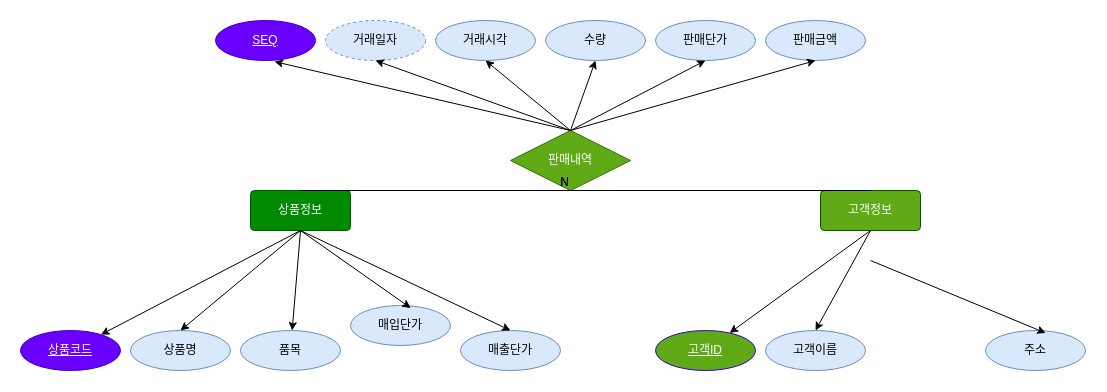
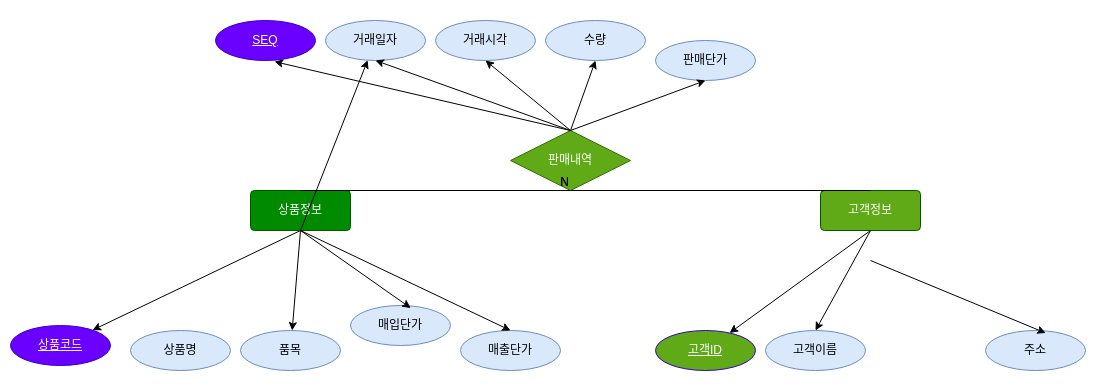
  <mxCell id="0" />
  <mxCell id="1" parent="0" />
  <mxCell id="2" style="rounded=0;orthogonalLoop=1;jettySize=auto;html=1;exitX=0.5;exitY=1;exitDx=0;exitDy=0;" edge="1" parent="1" source="3" target="4"><mxGeometry relative="1" as="geometry" /></mxCell>
  <mxCell id="3" value="상품정보" style="rounded=1;arcSize=10;whiteSpace=wrap;html=1;align=center;fillColor=#008a00;fontColor=#ffffff;strokeColor=#005700;" vertex="1" parent="1"><mxGeometry x="250" y="190" width="100" height="40" as="geometry" /></mxCell>
- <mxCell id="4" value="상품코드" style="ellipse;whiteSpace=wrap;html=1;align=center;fontStyle=4;fillColor=#6a00ff;fontColor=#ffffff;strokeColor=#3700CC;" vertex="1" parent="1"><mxGeometry x="20" y="330" width="100" height="40" as="geometry" /></mxCell>
+ <mxCell id="4" value="상품코드" style="ellipse;whiteSpace=wrap;html=1;align=center;fontStyle=4;fillColor=#6a00ff;fontColor=#ffffff;strokeColor=#3700CC;" vertex="1" parent="1"><mxGeometry x="10" y="325" width="100" height="40" as="geometry" /></mxCell>
  <mxCell id="5" value="상품명" style="ellipse;whiteSpace=wrap;html=1;align=center;fillColor=#dae8fc;strokeColor=#6c8ebf;" vertex="1" parent="1"><mxGeometry x="130" y="330" width="100" height="40" as="geometry" /></mxCell>
  <mxCell id="6" value="품목" style="ellipse;whiteSpace=wrap;html=1;align=center;fillColor=#dae8fc;strokeColor=#6c8ebf;" vertex="1" parent="1"><mxGeometry x="240" y="330" width="100" height="40" as="geometry" /></mxCell>
  <mxCell id="7" value="매입단가" style="ellipse;whiteSpace=wrap;html=1;align=center;fillColor=#dae8fc;strokeColor=#6c8ebf;" vertex="1" parent="1"><mxGeometry x="350" y="305" width="100" height="40" as="geometry" /></mxCell>
  <mxCell id="8" value="매출단가" style="ellipse;whiteSpace=wrap;html=1;align=center;fillColor=#dae8fc;strokeColor=#6c8ebf;" vertex="1" parent="1"><mxGeometry x="460" y="330" width="100" height="40" as="geometry" /></mxCell>
- <mxCell id="9" style="rounded=0;orthogonalLoop=1;jettySize=auto;html=1;exitX=0.5;exitY=1;exitDx=0;exitDy=0;entryX=0.5;entryY=0;entryDx=0;entryDy=0;" edge="1" parent="1" source="3" target="5"><mxGeometry relative="1" as="geometry"><mxPoint x="270" y="280" as="sourcePoint" /><mxPoint x="141" y="344" as="targetPoint" /></mxGeometry></mxCell>
+ <mxCell id="9" style="rounded=0;orthogonalLoop=1;jettySize=auto;html=1;exitX=0.5;exitY=1;exitDx=0;exitDy=0;" edge="1" parent="1" source="3" target="25"><mxGeometry relative="1" as="geometry"><mxPoint x="270" y="280" as="sourcePoint" /><mxPoint x="141" y="344" as="targetPoint" /></mxGeometry></mxCell>
  <mxCell id="10" style="rounded=0;orthogonalLoop=1;jettySize=auto;html=1;exitX=0.5;exitY=1;exitDx=0;exitDy=0;" edge="1" parent="1" source="3" target="6"><mxGeometry relative="1" as="geometry"><mxPoint x="310" y="280" as="sourcePoint" /><mxPoint x="220" y="340" as="targetPoint" /></mxGeometry></mxCell>
  <mxCell id="11" style="rounded=0;orthogonalLoop=1;jettySize=auto;html=1;entryX=0.602;entryY=0.063;entryDx=0;entryDy=0;entryPerimeter=0;exitX=0.5;exitY=1;exitDx=0;exitDy=0;" edge="1" parent="1" source="3" target="7"><mxGeometry relative="1" as="geometry"><mxPoint x="300" y="260" as="sourcePoint" /><mxPoint x="325" y="340" as="targetPoint" /></mxGeometry></mxCell>
  <mxCell id="12" style="rounded=0;orthogonalLoop=1;jettySize=auto;html=1;entryX=0.5;entryY=0;entryDx=0;entryDy=0;exitX=0.5;exitY=1;exitDx=0;exitDy=0;" edge="1" parent="1" source="3" target="8"><mxGeometry relative="1" as="geometry"><mxPoint x="310" y="280" as="sourcePoint" /><mxPoint x="450" y="343" as="targetPoint" /></mxGeometry></mxCell>
  <mxCell id="13" style="rounded=0;orthogonalLoop=1;jettySize=auto;html=1;exitX=0.5;exitY=1;exitDx=0;exitDy=0;" edge="1" source="14" target="15" parent="1"><mxGeometry relative="1" as="geometry" /></mxCell>
  <mxCell id="14" value="고객정보" style="rounded=1;arcSize=10;whiteSpace=wrap;html=1;align=center;fillColor=#60a917;fontColor=#ffffff;strokeColor=#005700;" vertex="1" parent="1"><mxGeometry x="820" y="190" width="100" height="40" as="geometry" /></mxCell>
  <mxCell id="15" value="고객ID" style="ellipse;whiteSpace=wrap;html=1;align=center;fontStyle=4;fillColor=#60a917;fontColor=#ffffff;strokeColor=#3700CC;" vertex="1" parent="1"><mxGeometry x="655" y="330" width="100" height="40" as="geometry" /></mxCell>
  <mxCell id="16" value="고객이름" style="ellipse;whiteSpace=wrap;html=1;align=center;fillColor=#dae8fc;strokeColor=#6c8ebf;" vertex="1" parent="1"><mxGeometry x="765" y="330" width="100" height="40" as="geometry" /></mxCell>
  <mxCell id="17" value="주소" style="ellipse;whiteSpace=wrap;html=1;align=center;fillColor=#dae8fc;strokeColor=#6c8ebf;" vertex="1" parent="1"><mxGeometry x="985" y="330" width="100" height="40" as="geometry" /></mxCell>
  <mxCell id="18" style="rounded=0;orthogonalLoop=1;jettySize=auto;html=1;exitX=0.5;exitY=1;exitDx=0;exitDy=0;entryX=0.5;entryY=0;entryDx=0;entryDy=0;" edge="1" source="14" target="16" parent="1"><mxGeometry relative="1" as="geometry"><mxPoint x="840" y="270" as="sourcePoint" /><mxPoint x="711" y="334" as="targetPoint" /></mxGeometry></mxCell>
  <mxCell id="19" style="rounded=0;orthogonalLoop=1;jettySize=auto;html=1;entryX=0.602;entryY=0.063;entryDx=0;entryDy=0;entryPerimeter=0;" edge="1" target="17" parent="1"><mxGeometry relative="1" as="geometry"><mxPoint x="870" y="260" as="sourcePoint" /><mxPoint x="895" y="330" as="targetPoint" /></mxGeometry></mxCell>
  <mxCell id="20" value="판매내역" style="shape=rhombus;perimeter=rhombusPerimeter;whiteSpace=wrap;html=1;align=center;fillColor=#60a917;fontColor=#ffffff;strokeColor=#2D7600;" vertex="1" parent="1"><mxGeometry x="510" y="130" width="120" height="60" as="geometry" /></mxCell>
  <mxCell id="21" value="" style="endArrow=none;html=1;rounded=0;exitX=0.5;exitY=0;exitDx=0;exitDy=0;entryX=0.5;entryY=1;entryDx=0;entryDy=0;" edge="1" parent="1" source="3" target="20"><mxGeometry relative="1" as="geometry"><mxPoint x="500" y="200" as="sourcePoint" /><mxPoint x="660" y="200" as="targetPoint" /></mxGeometry></mxCell>
  <mxCell id="22" value="N" style="resizable=0;html=1;whiteSpace=wrap;align=right;verticalAlign=bottom;" connectable="0" vertex="1" parent="21"><mxGeometry x="1" relative="1" as="geometry" /></mxCell>
  <mxCell id="23" value="" style="endArrow=none;html=1;rounded=0;exitX=0.5;exitY=0;exitDx=0;exitDy=0;entryX=0.5;entryY=1;entryDx=0;entryDy=0;" edge="1" parent="1" source="14" target="20"><mxGeometry relative="1" as="geometry"><mxPoint x="310" y="230" as="sourcePoint" /><mxPoint x="560" y="100" as="targetPoint" /></mxGeometry></mxCell>
  <mxCell id="24" value="N" style="resizable=0;html=1;whiteSpace=wrap;align=right;verticalAlign=bottom;" connectable="0" vertex="1" parent="23"><mxGeometry x="1" relative="1" as="geometry" /></mxCell>
- <mxCell id="25" value="거래일자" style="ellipse;whiteSpace=wrap;html=1;align=center;fillColor=#dae8fc;strokeColor=#6c8ebf;dashed=1;" vertex="1" parent="1"><mxGeometry x="325" y="20" width="100" height="40" as="geometry" /></mxCell>
+ <mxCell id="25" value="거래일자" style="ellipse;whiteSpace=wrap;html=1;align=center;fillColor=#dae8fc;strokeColor=#6c8ebf;" vertex="1" parent="1"><mxGeometry x="325" y="20" width="100" height="40" as="geometry" /></mxCell>
  <mxCell id="26" value="거래시각" style="ellipse;whiteSpace=wrap;html=1;align=center;fillColor=#dae8fc;strokeColor=#6c8ebf;" vertex="1" parent="1"><mxGeometry x="435" y="20" width="100" height="40" as="geometry" /></mxCell>
  <mxCell id="27" value="수량" style="ellipse;whiteSpace=wrap;html=1;align=center;fillColor=#dae8fc;strokeColor=#6c8ebf;" vertex="1" parent="1"><mxGeometry x="545" y="20" width="100" height="40" as="geometry" /></mxCell>
- <mxCell id="28" value="판매단가" style="ellipse;whiteSpace=wrap;html=1;align=center;fillColor=#dae8fc;strokeColor=#6c8ebf;" vertex="1" parent="1"><mxGeometry x="655" y="20" width="100" height="40" as="geometry" /></mxCell>
- <mxCell id="29" value="판매금액" style="ellipse;whiteSpace=wrap;html=1;align=center;fillColor=#dae8fc;strokeColor=#6c8ebf;" vertex="1" parent="1"><mxGeometry x="765" y="20" width="100" height="40" as="geometry" /></mxCell>
+ <mxCell id="28" value="판매단가" style="ellipse;whiteSpace=wrap;html=1;align=center;fillColor=#dae8fc;strokeColor=#6c8ebf;" vertex="1" parent="1"><mxGeometry x="655" y="40" width="100" height="40" as="geometry" /></mxCell>
  <mxCell id="30" value="SEQ" style="ellipse;whiteSpace=wrap;html=1;align=center;fontStyle=4;fillColor=#6a00ff;fontColor=#ffffff;strokeColor=#3700CC;" vertex="1" parent="1"><mxGeometry x="215" y="20" width="100" height="40" as="geometry" /></mxCell>
  <mxCell id="31" style="rounded=0;orthogonalLoop=1;jettySize=auto;html=1;exitX=0.5;exitY=0;exitDx=0;exitDy=0;entryX=0.59;entryY=1.028;entryDx=0;entryDy=0;entryPerimeter=0;" edge="1" parent="1" source="20" target="30"><mxGeometry relative="1" as="geometry"><mxPoint x="310" y="270" as="sourcePoint" /><mxPoint x="116" y="346" as="targetPoint" /></mxGeometry></mxCell>
  <mxCell id="32" style="rounded=0;orthogonalLoop=1;jettySize=auto;html=1;exitX=0.5;exitY=0;exitDx=0;exitDy=0;entryX=0.5;entryY=1;entryDx=0;entryDy=0;" edge="1" parent="1" source="20" target="25"><mxGeometry relative="1" as="geometry"><mxPoint x="560" y="80" as="sourcePoint" /><mxPoint x="269" y="-19" as="targetPoint" /></mxGeometry></mxCell>
  <mxCell id="33" style="rounded=0;orthogonalLoop=1;jettySize=auto;html=1;exitX=0.5;exitY=0;exitDx=0;exitDy=0;entryX=0.5;entryY=1;entryDx=0;entryDy=0;" edge="1" parent="1" source="20" target="26"><mxGeometry relative="1" as="geometry"><mxPoint x="560" y="80" as="sourcePoint" /><mxPoint x="370" y="-20" as="targetPoint" /></mxGeometry></mxCell>
  <mxCell id="34" style="rounded=0;orthogonalLoop=1;jettySize=auto;html=1;entryX=0.5;entryY=1;entryDx=0;entryDy=0;exitX=0.5;exitY=0;exitDx=0;exitDy=0;" edge="1" parent="1" source="20" target="27"><mxGeometry relative="1" as="geometry"><mxPoint x="550" y="70" as="sourcePoint" /><mxPoint x="480" y="-20" as="targetPoint" /></mxGeometry></mxCell>
  <mxCell id="35" style="rounded=0;orthogonalLoop=1;jettySize=auto;html=1;entryX=0.5;entryY=1;entryDx=0;entryDy=0;exitX=0.5;exitY=0;exitDx=0;exitDy=0;" edge="1" parent="1" source="20" target="28"><mxGeometry relative="1" as="geometry"><mxPoint x="560" y="80" as="sourcePoint" /><mxPoint x="590" y="-20" as="targetPoint" /></mxGeometry></mxCell>
- <mxCell id="36" style="rounded=0;orthogonalLoop=1;jettySize=auto;html=1;entryX=0.5;entryY=1;entryDx=0;entryDy=0;exitX=0.5;exitY=0;exitDx=0;exitDy=0;" edge="1" parent="1" source="20" target="29"><mxGeometry relative="1" as="geometry"><mxPoint x="560" y="80" as="sourcePoint" /><mxPoint x="700" y="-20" as="targetPoint" /></mxGeometry></mxCell>
